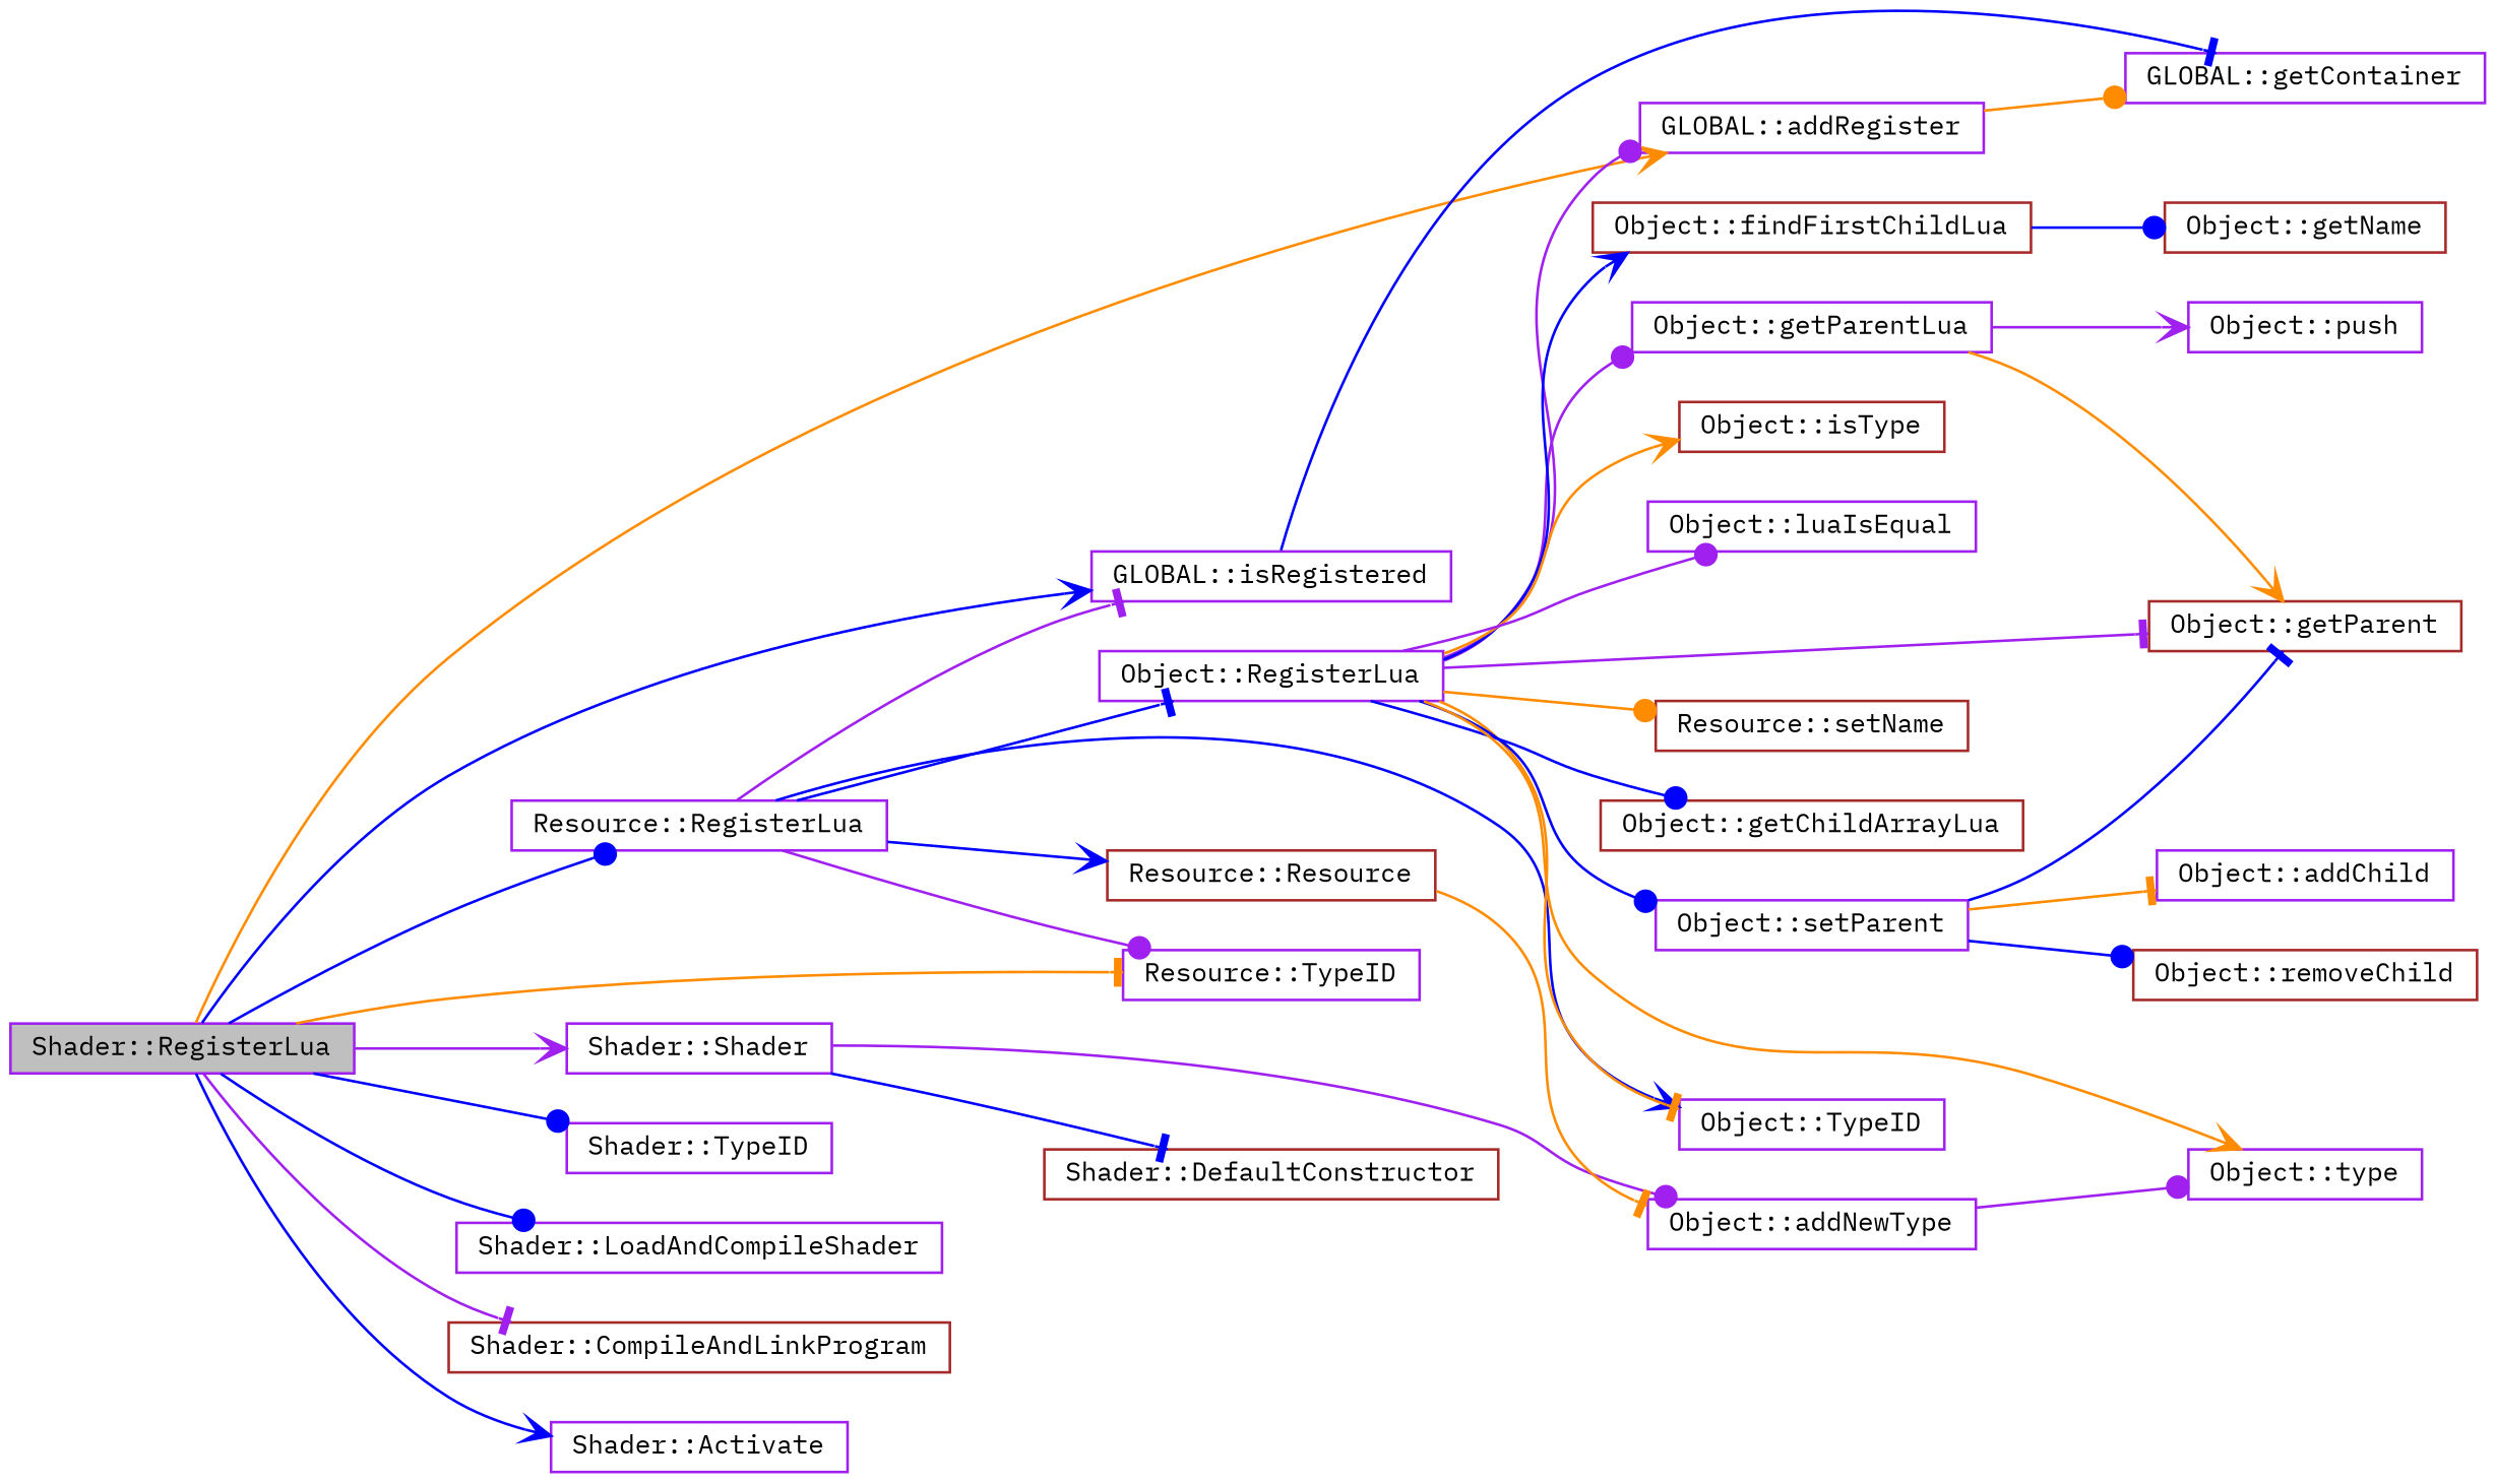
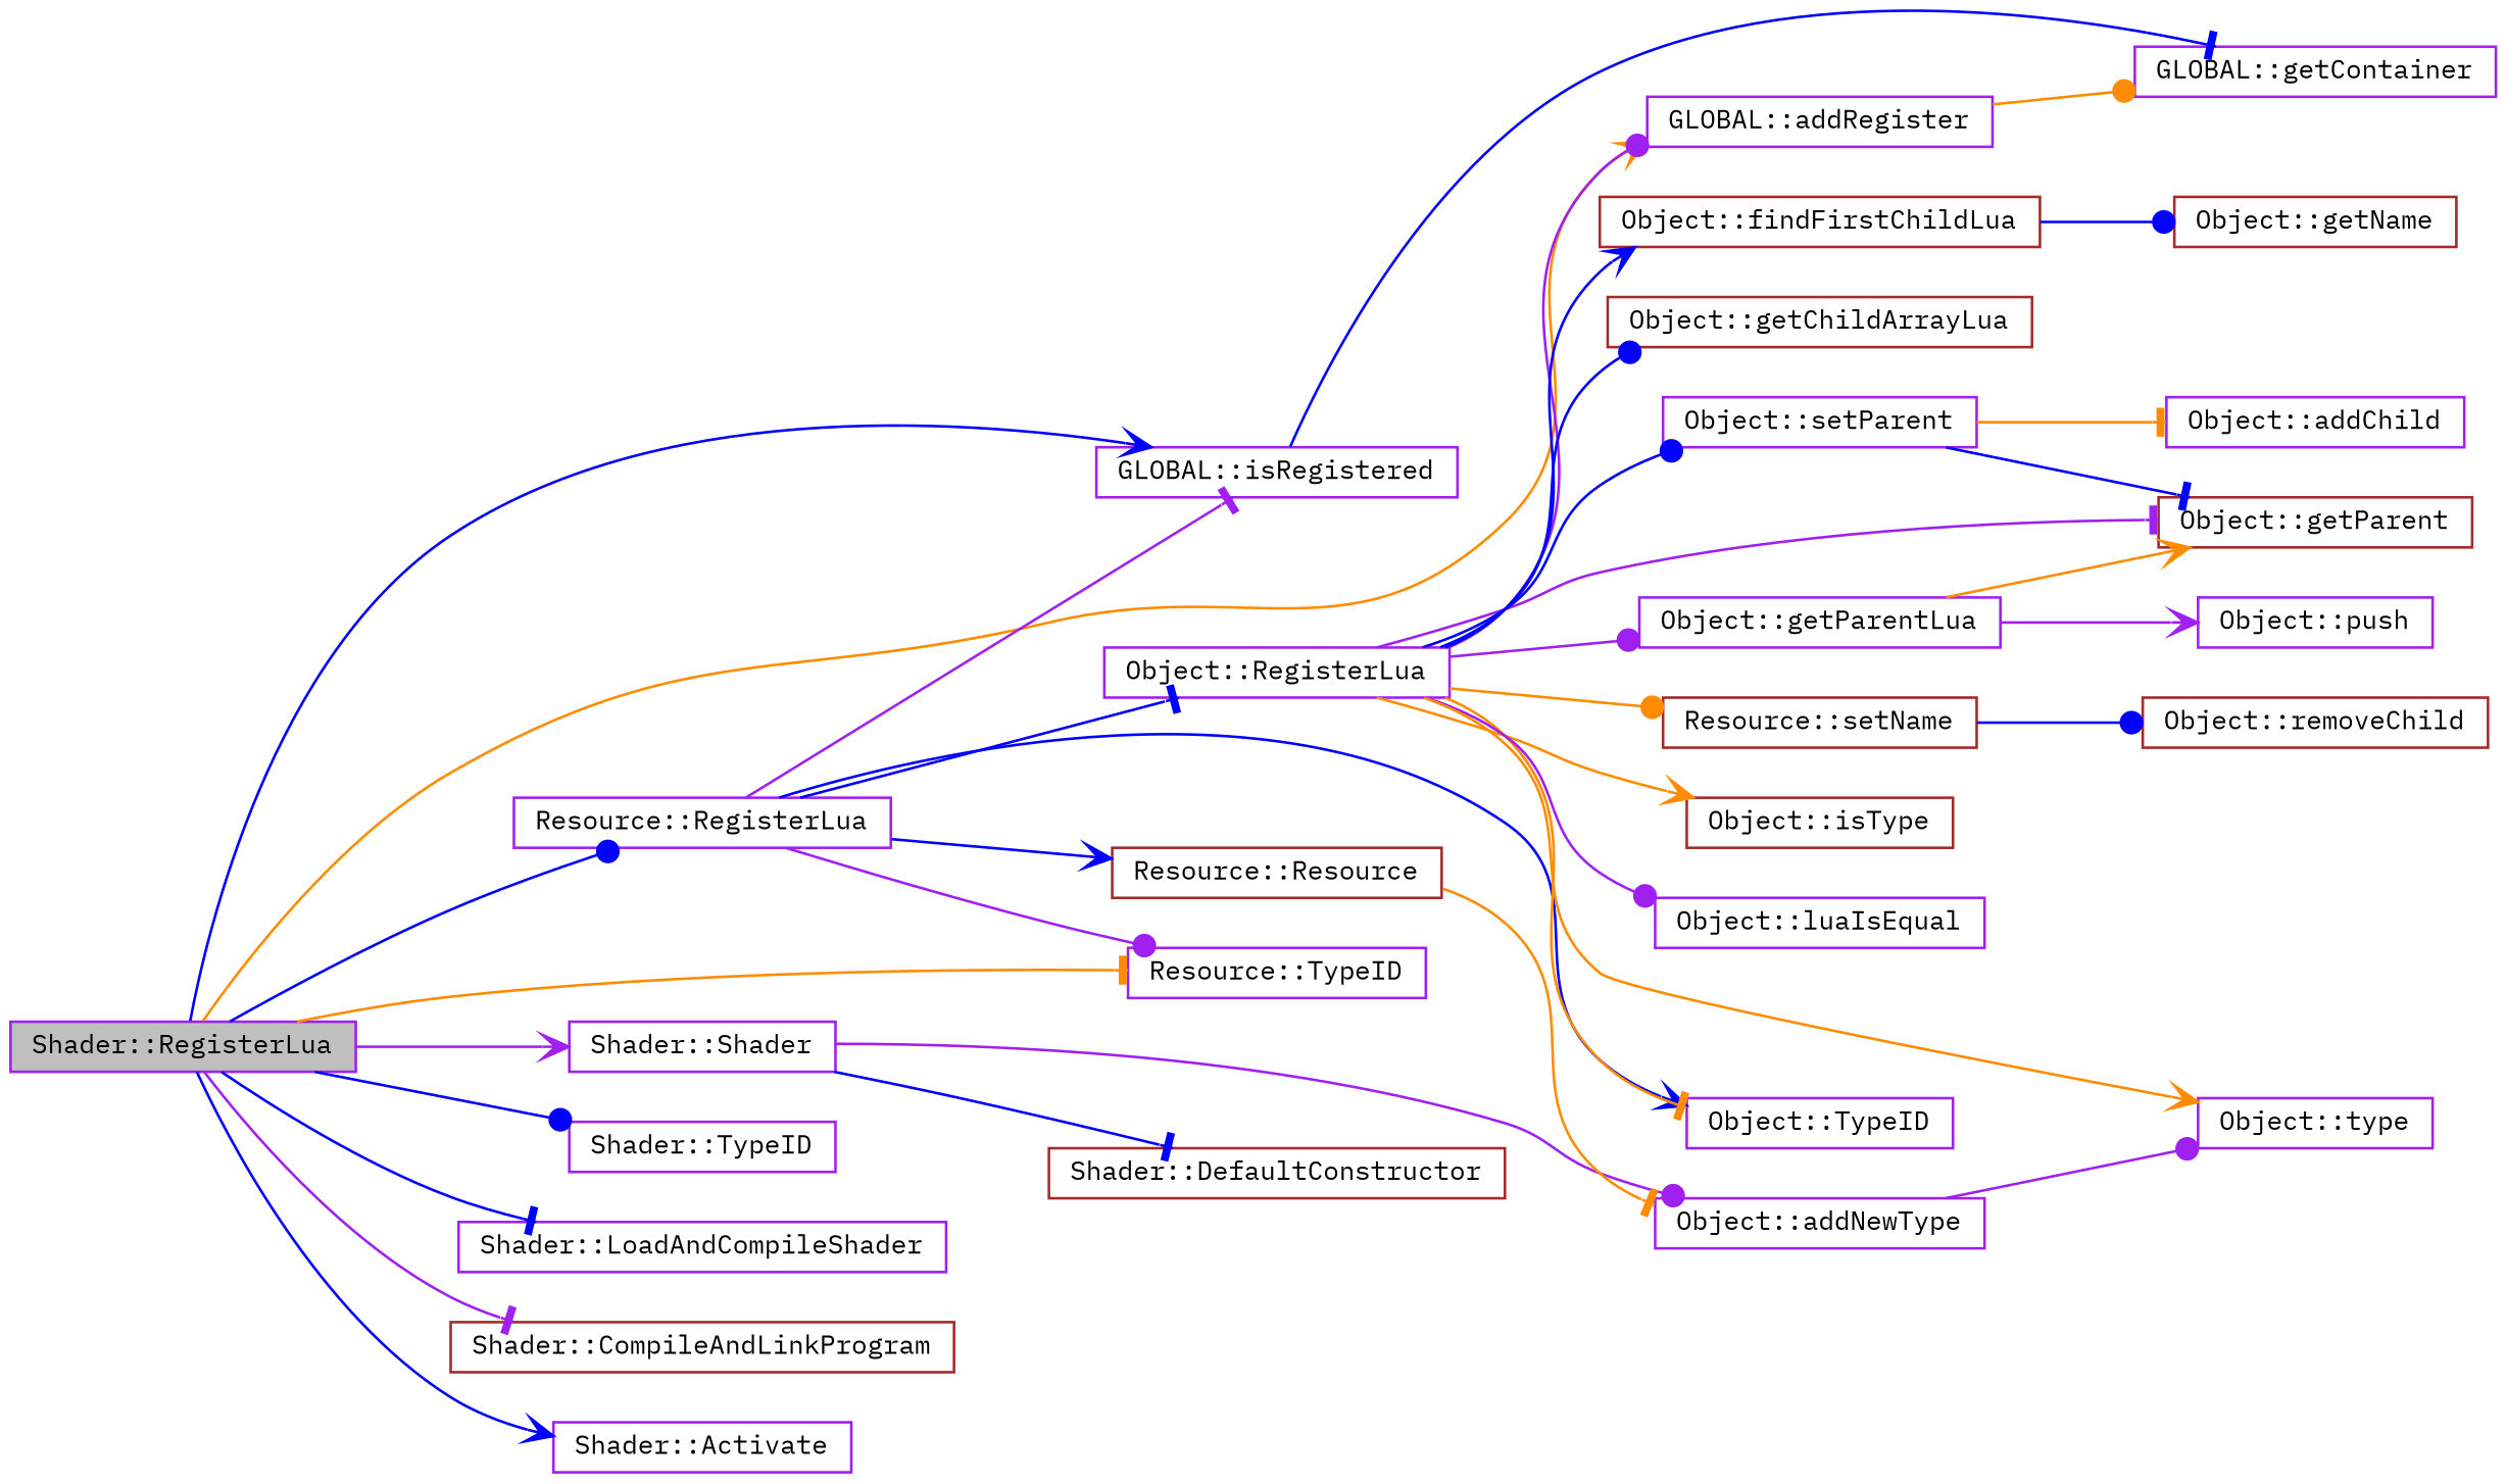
  digraph {
    fontname="IBM Plex Mono"
    rankdir=LR
    node [color=purple fillcolor=white fontname="IBM Plex Mono" fontsize=10 shape=record style=filled]
    edge [arrowhead=dot color=blue fontname="IBM Plex Mono" fontsize=10 labelfontname=Helvetica labelfontsize=10 style=solid]
    n1 [fillcolor=grey75 fontcolor=black height=0.2 label="Shader::RegisterLua" width=0.4]
    n2 [height=0.2 label="GLOBAL::isRegistered" width=0.4]
    n3 [height=0.2 label="Resource::TypeID" width=0.4]
    n4 [height=0.2 label="Resource::RegisterLua" width=0.4]
    n5 [height=0.2 label="GLOBAL::addRegister" width=0.4]
    n6 [height=0.2 label="Shader::TypeID" width=0.4]
    n7 [height=0.2 label="Shader::Shader" width=0.4]
    n8 [height=0.2 label="Shader::LoadAndCompileShader" width=0.4]
    n9 [color=brown height=0.2 label="Shader::CompileAndLinkProgram" width=0.4]
    n10 [height=0.2 label="Shader::Activate" width=0.4]
    n11 [height=0.2 label="GLOBAL::getContainer" width=0.4]
    n12 [height=0.2 label="Object::TypeID" width=0.4]
    n13 [height=0.2 label="Object::RegisterLua" width=0.4]
    n14 [color=brown height=0.2 label="Resource::Resource" width=0.4]
    n15 [height=0.2 label="Object::addNewType" width=0.4]
    n16 [color=brown height=0.2 label="Shader::DefaultConstructor" width=0.4]
    n17 [color=brown height=0.2 label="Resource::setName" width=0.4]
    n18 [color=brown height=0.2 label="Object::getChildArrayLua" width=0.4]
    n19 [color=brown height=0.2 label="Object::getParent" width=0.4]
    n20 [height=0.2 label="Object::setParent" width=0.4]
    n21 [height=0.2 label="Object::getParentLua" width=0.4]
    n22 [color=brown height=0.2 label="Object::findFirstChildLua" width=0.4]
    n23 [color=brown height=0.2 label="Object::isType" width=0.4]
    n24 [height=0.2 label="Object::luaIsEqual" width=0.4]
    n25 [height=0.2 label="Object::type" width=0.4]
    n26 [color=brown height=0.2 label="Object::getName" width=0.4]
    n27 [color=brown height=0.2 label="Object::removeChild" width=0.4]
    n28 [height=0.2 label="Object::addChild" width=0.4]
    n29 [height=0.2 label="Object::push" width=0.4]
    n1 -> n2 [arrowhead=vee]
    n1 -> n3 [arrowhead=tee color=darkorange]
    n1 -> n4
    n1 -> n5 [arrowhead=vee color=darkorange]
    n1 -> n6
    n1 -> n7 [arrowhead=vee color=purple]
-   n1 -> n8
+   n1 -> n8 [arrowhead=tee]
    n1 -> n9 [arrowhead=tee color=purple]
    n1 -> n10 [arrowhead=vee]
    n2 -> n11 [arrowhead=tee]
    n4 -> n2 [arrowhead=tee color=purple]
    n4 -> n3 [color=purple]
    n4 -> n12 [arrowhead=vee]
    n4 -> n13 [arrowhead=tee]
    n4 -> n14 [arrowhead=vee]
    n5 -> n11 [color=darkorange]
    n7 -> n15 [color=purple]
    n7 -> n16 [arrowhead=tee]
    n13 -> n5 [color=purple]
    n13 -> n12 [arrowhead=tee color=darkorange]
    n13 -> n17 [color=darkorange]
    n13 -> n18
    n13 -> n19 [arrowhead=tee color=purple]
    n13 -> n20
    n13 -> n21 [color=purple]
    n13 -> n22 [arrowhead=vee]
    n13 -> n23 [arrowhead=vee color=darkorange]
    n13 -> n24 [color=purple]
    n13 -> n25 [arrowhead=vee color=darkorange]
    n14 -> n15 [arrowhead=tee color=darkorange]
    n15 -> n25 [color=purple]
    n20 -> n19 [arrowhead=tee]
-   n20 -> n27
+   n17 -> n27
    n20 -> n28 [arrowhead=tee color=darkorange]
    n21 -> n19 [arrowhead=vee color=darkorange]
    n21 -> n29 [arrowhead=vee color=purple]
    n22 -> n26
  }
